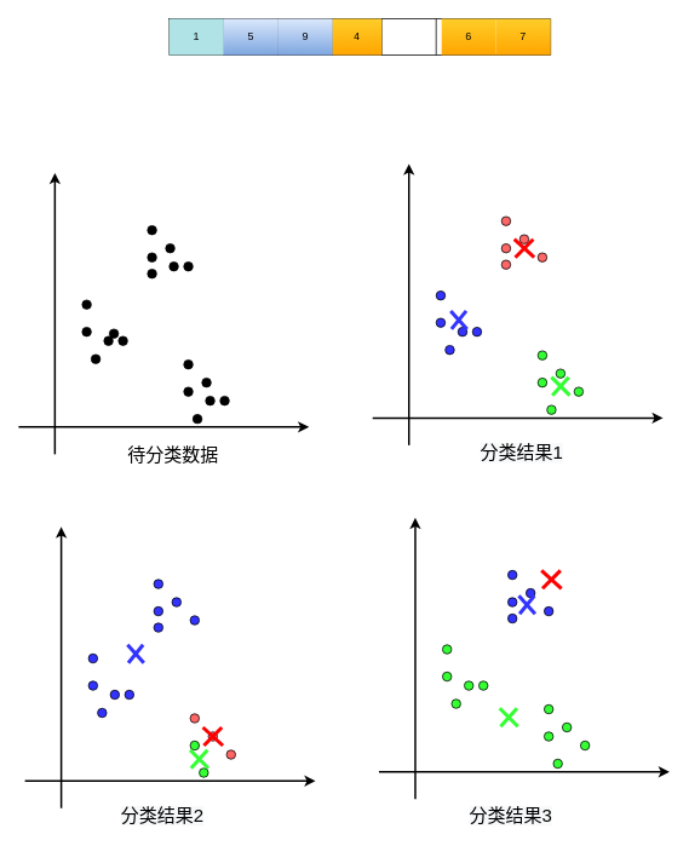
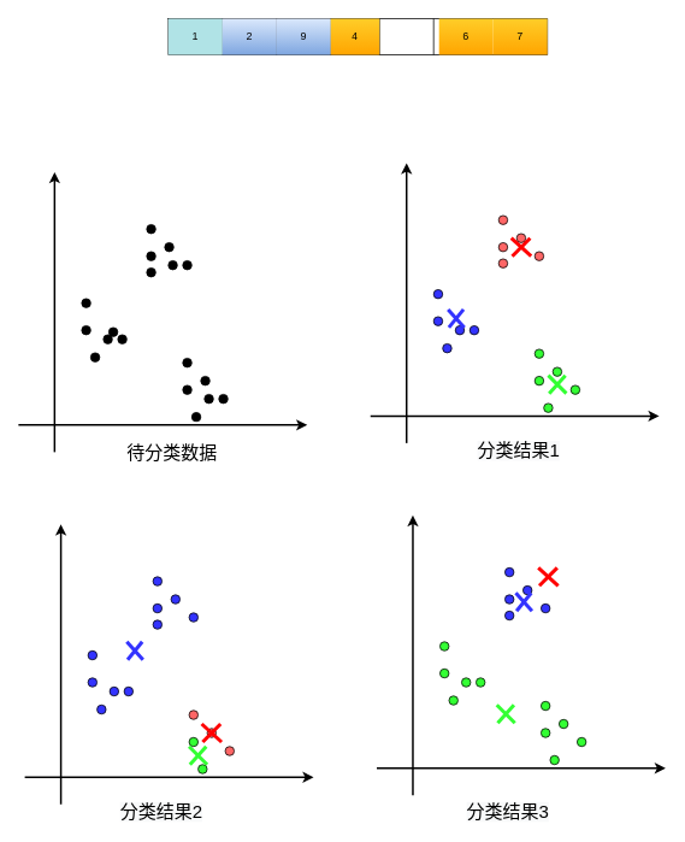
  <mxCell id="0" />
  <mxCell id="1" parent="0" />
  <mxCell id="2" value="" style="ellipse;whiteSpace=wrap;html=1;aspect=fixed;fillColor=#000000;" vertex="1" parent="1"><mxGeometry x="90" y="330" width="10" height="10" as="geometry" /></mxCell>
  <mxCell id="3" value="" style="endArrow=classic;html=1;strokeWidth=2;" edge="1" parent="1"><mxGeometry width="50" height="50" relative="1" as="geometry"><mxPoint x="20" y="470" as="sourcePoint" /><mxPoint x="340" y="470" as="targetPoint" /></mxGeometry></mxCell>
  <mxCell id="4" value="" style="endArrow=classic;html=1;strokeWidth=2;" edge="1" parent="1"><mxGeometry width="50" height="50" relative="1" as="geometry"><mxPoint x="60" y="500" as="sourcePoint" /><mxPoint x="60" y="190" as="targetPoint" /></mxGeometry></mxCell>
  <mxCell id="5" value="" style="ellipse;whiteSpace=wrap;html=1;aspect=fixed;fillColor=#000000;" vertex="1" parent="1"><mxGeometry x="90" y="360" width="10" height="10" as="geometry" /></mxCell>
  <mxCell id="6" value="" style="ellipse;whiteSpace=wrap;html=1;aspect=fixed;fillColor=#000000;" vertex="1" parent="1"><mxGeometry x="162" y="296" width="10" height="10" as="geometry" /></mxCell>
  <mxCell id="7" value="" style="ellipse;whiteSpace=wrap;html=1;aspect=fixed;fillColor=#000000;" vertex="1" parent="1"><mxGeometry x="114" y="370" width="10" height="10" as="geometry" /></mxCell>
  <mxCell id="8" value="" style="ellipse;whiteSpace=wrap;html=1;aspect=fixed;fillColor=#000000;" vertex="1" parent="1"><mxGeometry x="130" y="370" width="10" height="10" as="geometry" /></mxCell>
  <mxCell id="9" value="" style="ellipse;whiteSpace=wrap;html=1;aspect=fixed;fillColor=#000000;" vertex="1" parent="1"><mxGeometry x="100" y="390" width="10" height="10" as="geometry" /></mxCell>
  <mxCell id="10" value="" style="ellipse;whiteSpace=wrap;html=1;aspect=fixed;fillColor=#000000;" vertex="1" parent="1"><mxGeometry x="202" y="396" width="10" height="10" as="geometry" /></mxCell>
  <mxCell id="11" value="" style="ellipse;whiteSpace=wrap;html=1;aspect=fixed;fillColor=#000000;" vertex="1" parent="1"><mxGeometry x="202" y="426" width="10" height="10" as="geometry" /></mxCell>
  <mxCell id="12" value="" style="ellipse;whiteSpace=wrap;html=1;aspect=fixed;fillColor=#000000;" vertex="1" parent="1"><mxGeometry x="222" y="416" width="10" height="10" as="geometry" /></mxCell>
  <mxCell id="13" value="" style="ellipse;whiteSpace=wrap;html=1;aspect=fixed;fillColor=#000000;" vertex="1" parent="1"><mxGeometry x="226" y="436" width="10" height="10" as="geometry" /></mxCell>
  <mxCell id="14" value="" style="ellipse;whiteSpace=wrap;html=1;aspect=fixed;fillColor=#000000;" vertex="1" parent="1"><mxGeometry x="242" y="436" width="10" height="10" as="geometry" /></mxCell>
  <mxCell id="15" value="" style="ellipse;whiteSpace=wrap;html=1;aspect=fixed;fillColor=#000000;" vertex="1" parent="1"><mxGeometry x="212" y="456" width="10" height="10" as="geometry" /></mxCell>
  <mxCell id="16" value="" style="ellipse;whiteSpace=wrap;html=1;aspect=fixed;fillColor=#000000;" vertex="1" parent="1"><mxGeometry x="162" y="248" width="10" height="10" as="geometry" /></mxCell>
  <mxCell id="17" value="" style="ellipse;whiteSpace=wrap;html=1;aspect=fixed;fillColor=#000000;" vertex="1" parent="1"><mxGeometry x="162" y="278" width="10" height="10" as="geometry" /></mxCell>
  <mxCell id="18" value="" style="ellipse;whiteSpace=wrap;html=1;aspect=fixed;fillColor=#000000;" vertex="1" parent="1"><mxGeometry x="182" y="268" width="10" height="10" as="geometry" /></mxCell>
  <mxCell id="19" value="" style="ellipse;whiteSpace=wrap;html=1;aspect=fixed;fillColor=#000000;" vertex="1" parent="1"><mxGeometry x="186" y="288" width="10" height="10" as="geometry" /></mxCell>
  <mxCell id="20" value="" style="ellipse;whiteSpace=wrap;html=1;aspect=fixed;fillColor=#000000;" vertex="1" parent="1"><mxGeometry x="202" y="288" width="10" height="10" as="geometry" /></mxCell>
  <mxCell id="21" value="" style="ellipse;whiteSpace=wrap;html=1;aspect=fixed;fillColor=#000000;" vertex="1" parent="1"><mxGeometry x="120" y="362" width="10" height="10" as="geometry" /></mxCell>
  <mxCell id="22" value="" style="ellipse;whiteSpace=wrap;html=1;aspect=fixed;fillColor=#3333FF;" vertex="1" parent="1"><mxGeometry x="480" y="320" width="10" height="10" as="geometry" /></mxCell>
  <mxCell id="23" value="" style="endArrow=classic;html=1;strokeWidth=2;" edge="1" parent="1"><mxGeometry width="50" height="50" relative="1" as="geometry"><mxPoint x="410" y="460" as="sourcePoint" /><mxPoint x="730" y="460" as="targetPoint" /></mxGeometry></mxCell>
  <mxCell id="24" value="" style="endArrow=classic;html=1;strokeWidth=2;" edge="1" parent="1"><mxGeometry width="50" height="50" relative="1" as="geometry"><mxPoint x="450" y="490" as="sourcePoint" /><mxPoint x="450" y="180" as="targetPoint" /></mxGeometry></mxCell>
  <mxCell id="25" value="" style="ellipse;whiteSpace=wrap;html=1;aspect=fixed;fillColor=#3333FF;" vertex="1" parent="1"><mxGeometry x="480" y="350" width="10" height="10" as="geometry" /></mxCell>
  <mxCell id="26" value="" style="ellipse;whiteSpace=wrap;html=1;aspect=fixed;fillColor=#FF6666;" vertex="1" parent="1"><mxGeometry x="552" y="286" width="10" height="10" as="geometry" /></mxCell>
  <mxCell id="27" value="" style="ellipse;whiteSpace=wrap;html=1;aspect=fixed;fillColor=#3333FF;" vertex="1" parent="1"><mxGeometry x="504" y="360" width="10" height="10" as="geometry" /></mxCell>
  <mxCell id="28" value="" style="ellipse;whiteSpace=wrap;html=1;aspect=fixed;fillColor=#3333FF;" vertex="1" parent="1"><mxGeometry x="520" y="360" width="10" height="10" as="geometry" /></mxCell>
  <mxCell id="29" value="" style="ellipse;whiteSpace=wrap;html=1;aspect=fixed;fillColor=#3333FF;" vertex="1" parent="1"><mxGeometry x="490" y="380" width="10" height="10" as="geometry" /></mxCell>
  <mxCell id="30" value="" style="ellipse;whiteSpace=wrap;html=1;aspect=fixed;fillColor=#33FF33;" vertex="1" parent="1"><mxGeometry x="592" y="386" width="10" height="10" as="geometry" /></mxCell>
  <mxCell id="31" value="" style="ellipse;whiteSpace=wrap;html=1;aspect=fixed;fillColor=#33FF33;" vertex="1" parent="1"><mxGeometry x="592" y="416" width="10" height="10" as="geometry" /></mxCell>
  <mxCell id="32" value="" style="ellipse;whiteSpace=wrap;html=1;aspect=fixed;fillColor=#33FF33;" vertex="1" parent="1"><mxGeometry x="612" y="406" width="10" height="10" as="geometry" /></mxCell>
  <mxCell id="33" value="" style="ellipse;whiteSpace=wrap;html=1;aspect=fixed;fillColor=#33FF33;" vertex="1" parent="1"><mxGeometry x="632" y="426" width="10" height="10" as="geometry" /></mxCell>
  <mxCell id="34" value="" style="ellipse;whiteSpace=wrap;html=1;aspect=fixed;fillColor=#33FF33;" vertex="1" parent="1"><mxGeometry x="602" y="446" width="10" height="10" as="geometry" /></mxCell>
  <mxCell id="35" value="" style="ellipse;whiteSpace=wrap;html=1;aspect=fixed;fillColor=#FF6666;" vertex="1" parent="1"><mxGeometry x="552" y="238" width="10" height="10" as="geometry" /></mxCell>
  <mxCell id="36" value="" style="ellipse;whiteSpace=wrap;html=1;aspect=fixed;fillColor=#FF6666;" vertex="1" parent="1"><mxGeometry x="552" y="268" width="10" height="10" as="geometry" /></mxCell>
  <mxCell id="37" value="" style="ellipse;whiteSpace=wrap;html=1;aspect=fixed;fillColor=#FF6666;" vertex="1" parent="1"><mxGeometry x="572" y="258" width="10" height="10" as="geometry" /></mxCell>
  <mxCell id="38" value="" style="ellipse;whiteSpace=wrap;html=1;aspect=fixed;fillColor=#FF6666;" vertex="1" parent="1"><mxGeometry x="592" y="278" width="10" height="10" as="geometry" /></mxCell>
  <mxCell id="39" value="" style="group;fillColor=none;" vertex="1" connectable="0" parent="1"><mxGeometry x="496" y="342" width="18" height="20" as="geometry" /></mxCell>
  <mxCell id="40" value="" style="endArrow=none;html=1;strokeWidth=4;fillColor=none;strokeColor=#3333FF;" edge="1" parent="39"><mxGeometry width="50" height="50" relative="1" as="geometry"><mxPoint as="sourcePoint" /><mxPoint x="18.0" y="20" as="targetPoint" /></mxGeometry></mxCell>
  <mxCell id="41" value="" style="endArrow=none;html=1;strokeWidth=4;fillColor=none;strokeColor=#3333FF;" edge="1" parent="39"><mxGeometry width="50" height="50" relative="1" as="geometry"><mxPoint x="0.9" y="20" as="sourcePoint" /><mxPoint x="17.1" as="targetPoint" /></mxGeometry></mxCell>
  <mxCell id="42" value="" style="group;fillColor=none;" vertex="1" connectable="0" parent="1"><mxGeometry x="566" y="263" width="22" height="20" as="geometry" /></mxCell>
  <mxCell id="43" value="" style="endArrow=none;html=1;strokeWidth=4;fillColor=none;strokeColor=#FF0000;" edge="1" parent="42"><mxGeometry width="50" height="50" relative="1" as="geometry"><mxPoint as="sourcePoint" /><mxPoint x="22.0" y="20" as="targetPoint" /></mxGeometry></mxCell>
  <mxCell id="44" value="" style="endArrow=none;html=1;strokeWidth=4;fillColor=none;strokeColor=#FF0000;" edge="1" parent="42"><mxGeometry width="50" height="50" relative="1" as="geometry"><mxPoint x="1.1" y="20" as="sourcePoint" /><mxPoint x="20.9" as="targetPoint" /></mxGeometry></mxCell>
  <mxCell id="45" value="" style="group;fillColor=none;" vertex="1" connectable="0" parent="1"><mxGeometry x="607" y="415" width="20" height="20" as="geometry" /></mxCell>
  <mxCell id="46" value="" style="endArrow=none;html=1;strokeWidth=4;fillColor=none;strokeColor=#33FF33;" edge="1" parent="45"><mxGeometry width="50" height="50" relative="1" as="geometry"><mxPoint as="sourcePoint" /><mxPoint x="20.0" y="20" as="targetPoint" /></mxGeometry></mxCell>
  <mxCell id="47" value="" style="endArrow=none;html=1;strokeWidth=4;fillColor=none;strokeColor=#33FF33;" edge="1" parent="45"><mxGeometry width="50" height="50" relative="1" as="geometry"><mxPoint x="1.0" y="20" as="sourcePoint" /><mxPoint x="19.0" as="targetPoint" /></mxGeometry></mxCell>
  <mxCell id="48" value="" style="ellipse;whiteSpace=wrap;html=1;aspect=fixed;fillColor=#3333FF;" vertex="1" parent="1"><mxGeometry x="97" y="720" width="10" height="10" as="geometry" /></mxCell>
  <mxCell id="49" value="" style="endArrow=classic;html=1;strokeWidth=2;" edge="1" parent="1"><mxGeometry width="50" height="50" relative="1" as="geometry"><mxPoint x="27" y="860" as="sourcePoint" /><mxPoint x="347" y="860" as="targetPoint" /></mxGeometry></mxCell>
  <mxCell id="50" value="" style="endArrow=classic;html=1;strokeWidth=2;" edge="1" parent="1"><mxGeometry width="50" height="50" relative="1" as="geometry"><mxPoint x="67" y="890" as="sourcePoint" /><mxPoint x="67" y="580" as="targetPoint" /></mxGeometry></mxCell>
  <mxCell id="51" value="" style="ellipse;whiteSpace=wrap;html=1;aspect=fixed;fillColor=#3333FF;" vertex="1" parent="1"><mxGeometry x="97" y="750" width="10" height="10" as="geometry" /></mxCell>
  <mxCell id="52" value="" style="ellipse;whiteSpace=wrap;html=1;aspect=fixed;fillColor=#3333FF;" vertex="1" parent="1"><mxGeometry x="169" y="686" width="10" height="10" as="geometry" /></mxCell>
  <mxCell id="53" value="" style="ellipse;whiteSpace=wrap;html=1;aspect=fixed;fillColor=#3333FF;" vertex="1" parent="1"><mxGeometry x="121" y="760" width="10" height="10" as="geometry" /></mxCell>
  <mxCell id="54" value="" style="ellipse;whiteSpace=wrap;html=1;aspect=fixed;fillColor=#3333FF;" vertex="1" parent="1"><mxGeometry x="137" y="760" width="10" height="10" as="geometry" /></mxCell>
  <mxCell id="55" value="" style="ellipse;whiteSpace=wrap;html=1;aspect=fixed;fillColor=#3333FF;" vertex="1" parent="1"><mxGeometry x="107" y="780" width="10" height="10" as="geometry" /></mxCell>
  <mxCell id="56" value="" style="ellipse;whiteSpace=wrap;html=1;aspect=fixed;fillColor=#FF6666;" vertex="1" parent="1"><mxGeometry x="209" y="786" width="10" height="10" as="geometry" /></mxCell>
  <mxCell id="57" value="" style="ellipse;whiteSpace=wrap;html=1;aspect=fixed;fillColor=#33FF33;" vertex="1" parent="1"><mxGeometry x="209" y="816" width="10" height="10" as="geometry" /></mxCell>
  <mxCell id="58" value="" style="ellipse;whiteSpace=wrap;html=1;aspect=fixed;fillColor=#FF6666;" vertex="1" parent="1"><mxGeometry x="229" y="806" width="10" height="10" as="geometry" /></mxCell>
  <mxCell id="59" value="" style="ellipse;whiteSpace=wrap;html=1;aspect=fixed;fillColor=#FF6666;" vertex="1" parent="1"><mxGeometry x="249" y="826" width="10" height="10" as="geometry" /></mxCell>
  <mxCell id="60" value="" style="ellipse;whiteSpace=wrap;html=1;aspect=fixed;fillColor=#33FF33;" vertex="1" parent="1"><mxGeometry x="219" y="846" width="10" height="10" as="geometry" /></mxCell>
  <mxCell id="61" value="" style="ellipse;whiteSpace=wrap;html=1;aspect=fixed;fillColor=#3333FF;" vertex="1" parent="1"><mxGeometry x="169" y="638" width="10" height="10" as="geometry" /></mxCell>
  <mxCell id="62" value="" style="ellipse;whiteSpace=wrap;html=1;aspect=fixed;fillColor=#3333FF;" vertex="1" parent="1"><mxGeometry x="169" y="668" width="10" height="10" as="geometry" /></mxCell>
  <mxCell id="63" value="" style="ellipse;whiteSpace=wrap;html=1;aspect=fixed;fillColor=#3333FF;" vertex="1" parent="1"><mxGeometry x="189" y="658" width="10" height="10" as="geometry" /></mxCell>
  <mxCell id="64" value="" style="ellipse;whiteSpace=wrap;html=1;aspect=fixed;fillColor=#3333FF;" vertex="1" parent="1"><mxGeometry x="209" y="678" width="10" height="10" as="geometry" /></mxCell>
  <mxCell id="65" value="" style="group;fillColor=none;" vertex="1" connectable="0" parent="1"><mxGeometry x="140" y="710" width="18" height="20" as="geometry" /></mxCell>
  <mxCell id="66" value="" style="endArrow=none;html=1;strokeWidth=4;fillColor=none;strokeColor=#3333FF;" edge="1" parent="65"><mxGeometry width="50" height="50" relative="1" as="geometry"><mxPoint as="sourcePoint" /><mxPoint x="18.0" y="20" as="targetPoint" /></mxGeometry></mxCell>
  <mxCell id="67" value="" style="endArrow=none;html=1;strokeWidth=4;fillColor=none;strokeColor=#3333FF;" edge="1" parent="65"><mxGeometry width="50" height="50" relative="1" as="geometry"><mxPoint x="0.9" y="20" as="sourcePoint" /><mxPoint x="17.1" as="targetPoint" /></mxGeometry></mxCell>
  <mxCell id="68" value="" style="group;fillColor=none;" vertex="1" connectable="0" parent="1"><mxGeometry x="223" y="801" width="22" height="20" as="geometry" /></mxCell>
  <mxCell id="69" value="" style="endArrow=none;html=1;strokeWidth=4;fillColor=none;strokeColor=#FF0000;" edge="1" parent="68"><mxGeometry width="50" height="50" relative="1" as="geometry"><mxPoint as="sourcePoint" /><mxPoint x="22.0" y="20" as="targetPoint" /></mxGeometry></mxCell>
  <mxCell id="70" value="" style="endArrow=none;html=1;strokeWidth=4;fillColor=none;strokeColor=#FF0000;" edge="1" parent="68"><mxGeometry width="50" height="50" relative="1" as="geometry"><mxPoint x="1.1" y="20" as="sourcePoint" /><mxPoint x="20.9" as="targetPoint" /></mxGeometry></mxCell>
  <mxCell id="71" value="" style="group;fillColor=none;" vertex="1" connectable="0" parent="1"><mxGeometry x="209" y="826" width="20" height="20" as="geometry" /></mxCell>
  <mxCell id="72" value="" style="endArrow=none;html=1;strokeWidth=4;fillColor=none;strokeColor=#33FF33;" edge="1" parent="71"><mxGeometry width="50" height="50" relative="1" as="geometry"><mxPoint as="sourcePoint" /><mxPoint x="20.0" y="20" as="targetPoint" /></mxGeometry></mxCell>
  <mxCell id="73" value="" style="endArrow=none;html=1;strokeWidth=4;fillColor=none;strokeColor=#33FF33;" edge="1" parent="71"><mxGeometry width="50" height="50" relative="1" as="geometry"><mxPoint x="1.0" y="20" as="sourcePoint" /><mxPoint x="19.0" as="targetPoint" /></mxGeometry></mxCell>
  <mxCell id="74" value="" style="ellipse;whiteSpace=wrap;html=1;aspect=fixed;fillColor=#33FF33;" vertex="1" parent="1"><mxGeometry x="487" y="710" width="10" height="10" as="geometry" /></mxCell>
  <mxCell id="75" value="" style="endArrow=classic;html=1;strokeWidth=2;" edge="1" parent="1"><mxGeometry width="50" height="50" relative="1" as="geometry"><mxPoint x="417" y="850" as="sourcePoint" /><mxPoint x="737" y="850" as="targetPoint" /></mxGeometry></mxCell>
  <mxCell id="76" value="" style="endArrow=classic;html=1;strokeWidth=2;" edge="1" parent="1"><mxGeometry width="50" height="50" relative="1" as="geometry"><mxPoint x="457" y="880" as="sourcePoint" /><mxPoint x="457" y="570" as="targetPoint" /></mxGeometry></mxCell>
  <mxCell id="77" value="" style="ellipse;whiteSpace=wrap;html=1;aspect=fixed;fillColor=#33FF33;" vertex="1" parent="1"><mxGeometry x="487" y="740" width="10" height="10" as="geometry" /></mxCell>
  <mxCell id="78" value="" style="ellipse;whiteSpace=wrap;html=1;aspect=fixed;fillColor=#3333FF;" vertex="1" parent="1"><mxGeometry x="559" y="676" width="10" height="10" as="geometry" /></mxCell>
  <mxCell id="79" value="" style="ellipse;whiteSpace=wrap;html=1;aspect=fixed;fillColor=#33FF33;" vertex="1" parent="1"><mxGeometry x="511" y="750" width="10" height="10" as="geometry" /></mxCell>
  <mxCell id="80" value="" style="ellipse;whiteSpace=wrap;html=1;aspect=fixed;fillColor=#33FF33;" vertex="1" parent="1"><mxGeometry x="527" y="750" width="10" height="10" as="geometry" /></mxCell>
  <mxCell id="81" value="" style="ellipse;whiteSpace=wrap;html=1;aspect=fixed;fillColor=#33FF33;" vertex="1" parent="1"><mxGeometry x="497" y="770" width="10" height="10" as="geometry" /></mxCell>
  <mxCell id="82" value="" style="ellipse;whiteSpace=wrap;html=1;aspect=fixed;fillColor=#33FF33;" vertex="1" parent="1"><mxGeometry x="599" y="776" width="10" height="10" as="geometry" /></mxCell>
  <mxCell id="83" value="" style="ellipse;whiteSpace=wrap;html=1;aspect=fixed;fillColor=#33FF33;" vertex="1" parent="1"><mxGeometry x="599" y="806" width="10" height="10" as="geometry" /></mxCell>
  <mxCell id="84" value="" style="ellipse;whiteSpace=wrap;html=1;aspect=fixed;fillColor=#33FF33;" vertex="1" parent="1"><mxGeometry x="619" y="796" width="10" height="10" as="geometry" /></mxCell>
  <mxCell id="85" value="" style="ellipse;whiteSpace=wrap;html=1;aspect=fixed;fillColor=#33FF33;" vertex="1" parent="1"><mxGeometry x="639" y="816" width="10" height="10" as="geometry" /></mxCell>
  <mxCell id="86" value="" style="ellipse;whiteSpace=wrap;html=1;aspect=fixed;fillColor=#33FF33;" vertex="1" parent="1"><mxGeometry x="609" y="836" width="10" height="10" as="geometry" /></mxCell>
  <mxCell id="87" value="" style="ellipse;whiteSpace=wrap;html=1;aspect=fixed;fillColor=#3333FF;" vertex="1" parent="1"><mxGeometry x="559" y="628" width="10" height="10" as="geometry" /></mxCell>
  <mxCell id="88" value="" style="ellipse;whiteSpace=wrap;html=1;aspect=fixed;fillColor=#3333FF;" vertex="1" parent="1"><mxGeometry x="559" y="658" width="10" height="10" as="geometry" /></mxCell>
  <mxCell id="89" value="" style="ellipse;whiteSpace=wrap;html=1;aspect=fixed;fillColor=#3333FF;" vertex="1" parent="1"><mxGeometry x="579" y="648" width="10" height="10" as="geometry" /></mxCell>
  <mxCell id="90" value="" style="ellipse;whiteSpace=wrap;html=1;aspect=fixed;fillColor=#3333FF;" vertex="1" parent="1"><mxGeometry x="599" y="668" width="10" height="10" as="geometry" /></mxCell>
  <mxCell id="91" value="" style="group;fillColor=none;" vertex="1" connectable="0" parent="1"><mxGeometry x="571" y="656" width="18" height="20" as="geometry" /></mxCell>
  <mxCell id="92" value="" style="endArrow=none;html=1;strokeWidth=4;fillColor=none;strokeColor=#3333FF;" edge="1" parent="91"><mxGeometry width="50" height="50" relative="1" as="geometry"><mxPoint as="sourcePoint" /><mxPoint x="18.0" y="20" as="targetPoint" /></mxGeometry></mxCell>
  <mxCell id="93" value="" style="endArrow=none;html=1;strokeWidth=4;fillColor=none;strokeColor=#3333FF;" edge="1" parent="91"><mxGeometry width="50" height="50" relative="1" as="geometry"><mxPoint x="0.9" y="20" as="sourcePoint" /><mxPoint x="17.1" as="targetPoint" /></mxGeometry></mxCell>
  <mxCell id="94" value="" style="group;fillColor=none;" vertex="1" connectable="0" parent="1"><mxGeometry x="596" y="628" width="22" height="20" as="geometry" /></mxCell>
  <mxCell id="95" value="" style="endArrow=none;html=1;strokeWidth=4;fillColor=none;strokeColor=#FF0000;" edge="1" parent="94"><mxGeometry width="50" height="50" relative="1" as="geometry"><mxPoint as="sourcePoint" /><mxPoint x="22.0" y="20" as="targetPoint" /></mxGeometry></mxCell>
  <mxCell id="96" value="" style="endArrow=none;html=1;strokeWidth=4;fillColor=none;strokeColor=#FF0000;" edge="1" parent="94"><mxGeometry width="50" height="50" relative="1" as="geometry"><mxPoint x="1.1" y="20" as="sourcePoint" /><mxPoint x="20.9" as="targetPoint" /></mxGeometry></mxCell>
  <mxCell id="97" value="" style="group;fillColor=none;" vertex="1" connectable="0" parent="1"><mxGeometry x="550" y="780" width="20" height="20" as="geometry" /></mxCell>
  <mxCell id="98" value="" style="endArrow=none;html=1;strokeWidth=4;fillColor=none;strokeColor=#33FF33;" edge="1" parent="97"><mxGeometry width="50" height="50" relative="1" as="geometry"><mxPoint as="sourcePoint" /><mxPoint x="20.0" y="20" as="targetPoint" /></mxGeometry></mxCell>
  <mxCell id="99" value="" style="endArrow=none;html=1;strokeWidth=4;fillColor=none;strokeColor=#33FF33;" edge="1" parent="97"><mxGeometry width="50" height="50" relative="1" as="geometry"><mxPoint x="1.0" y="20" as="sourcePoint" /><mxPoint x="19.0" as="targetPoint" /></mxGeometry></mxCell>
  <mxCell id="100" value="&lt;font style=&quot;font-size: 20px&quot;&gt;待分类数据&lt;/font&gt;" style="text;html=1;align=center;verticalAlign=middle;resizable=0;points=[];autosize=1;strokeColor=none;" vertex="1" parent="1"><mxGeometry x="130" y="490" width="120" height="20" as="geometry" /></mxCell>
  <mxCell id="101" value="&lt;span style=&quot;color: rgb(0 , 0 , 0) ; font-family: &amp;#34;helvetica&amp;#34; ; font-size: 20px ; font-style: normal ; font-weight: 400 ; letter-spacing: normal ; text-align: center ; text-indent: 0px ; text-transform: none ; word-spacing: 0px ; background-color: rgb(248 , 249 , 250) ; display: inline ; float: none&quot;&gt;分类结果1&lt;/span&gt;" style="text;whiteSpace=wrap;html=1;" vertex="1" parent="1"><mxGeometry x="527" y="480" width="130" height="30" as="geometry" /></mxCell>
  <mxCell id="102" value="&lt;span style=&quot;color: rgb(0 , 0 , 0) ; font-family: &amp;#34;helvetica&amp;#34; ; font-size: 20px ; font-style: normal ; font-weight: 400 ; letter-spacing: normal ; text-align: center ; text-indent: 0px ; text-transform: none ; word-spacing: 0px ; background-color: rgb(248 , 249 , 250) ; display: inline ; float: none&quot;&gt;分类结果2&lt;/span&gt;" style="text;whiteSpace=wrap;html=1;" vertex="1" parent="1"><mxGeometry x="131" y="880" width="130" height="30" as="geometry" /></mxCell>
  <mxCell id="103" value="&lt;span style=&quot;color: rgb(0 , 0 , 0) ; font-family: &amp;#34;helvetica&amp;#34; ; font-size: 20px ; font-style: normal ; font-weight: 400 ; letter-spacing: normal ; text-align: center ; text-indent: 0px ; text-transform: none ; word-spacing: 0px ; background-color: rgb(248 , 249 , 250) ; display: inline ; float: none&quot;&gt;分类结果3&lt;/span&gt;" style="text;whiteSpace=wrap;html=1;" vertex="1" parent="1"><mxGeometry x="515" y="880" width="130" height="30" as="geometry" /></mxCell>
  <mxCell id="104" value="" style="shape=table;startSize=0;container=1;collapsible=0;childLayout=tableLayout;" vertex="1" parent="1"><mxGeometry x="186" y="20" width="420" height="40" as="geometry" /></mxCell>
  <mxCell id="105" value="" style="shape=partialRectangle;collapsible=0;dropTarget=0;pointerEvents=0;fillColor=none;top=0;left=0;bottom=0;right=0;points=[[0,0.5],[1,0.5]];portConstraint=eastwest;" vertex="1" parent="104"><mxGeometry width="420" height="40" as="geometry" /></mxCell>
  <mxCell id="106" value="1" style="shape=partialRectangle;html=1;whiteSpace=wrap;connectable=0;overflow=hidden;fillColor=#b0e3e6;top=0;left=0;bottom=0;right=0;" vertex="1" parent="105"><mxGeometry width="60" height="40" as="geometry" /></mxCell>
- <mxCell id="107" value="5" style="shape=partialRectangle;html=1;whiteSpace=wrap;connectable=0;overflow=hidden;fillColor=#dae8fc;top=0;left=0;bottom=0;right=0;gradientColor=#7ea6e0;" vertex="1" parent="105"><mxGeometry x="60" width="60" height="40" as="geometry" /></mxCell>
+ <mxCell id="107" value="2" style="shape=partialRectangle;html=1;whiteSpace=wrap;connectable=0;overflow=hidden;fillColor=#dae8fc;top=0;left=0;bottom=0;right=0;gradientColor=#7ea6e0;" vertex="1" parent="105"><mxGeometry x="60" width="60" height="40" as="geometry" /></mxCell>
  <mxCell id="108" value="9" style="shape=partialRectangle;html=1;whiteSpace=wrap;connectable=0;overflow=hidden;fillColor=#dae8fc;top=0;left=0;bottom=0;right=0;gradientColor=#7ea6e0;" vertex="1" parent="105"><mxGeometry x="120" width="60" height="40" as="geometry" /></mxCell>
  <mxCell id="109" value="4" style="shape=partialRectangle;html=1;whiteSpace=wrap;connectable=0;overflow=hidden;fillColor=#ffcd28;top=0;left=0;bottom=0;right=0;gradientColor=#ffa500;" vertex="1" parent="105"><mxGeometry x="180" width="54" height="40" as="geometry" /></mxCell>
  <mxCell id="110" value="6" style="shape=partialRectangle;html=1;whiteSpace=wrap;connectable=0;overflow=hidden;fillColor=#ffcd28;top=0;left=0;bottom=0;right=0;gradientColor=#ffa500;" vertex="1" parent="105"><mxGeometry x="300" width="60" height="40" as="geometry" /></mxCell>
  <mxCell id="111" value="7" style="shape=partialRectangle;html=1;whiteSpace=wrap;connectable=0;overflow=hidden;fillColor=#ffcd28;top=0;left=0;bottom=0;right=0;gradientColor=#ffa500;strokeWidth=2;" vertex="1" parent="105"><mxGeometry x="360" width="60" height="40" as="geometry" /></mxCell>
